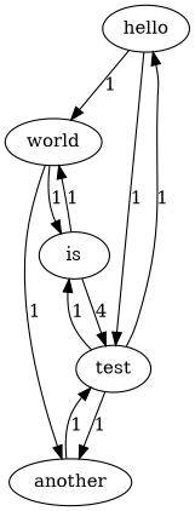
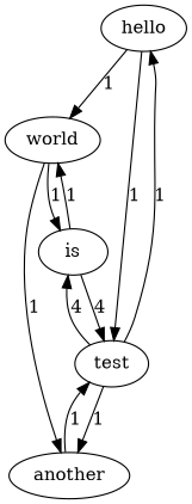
  digraph {
    hello
    world
    test
    is
    another
    hello -> world [label=1]
    hello -> test [label=1]
    world -> is [label=1]
    world -> another [label=1]
    test -> hello [label=1]
-   test -> is [label=1]
+   test -> is [label=4]
    test -> another [label=1]
    is -> world [label=1]
    is -> test [label=4]
    another -> test [label=1]
  }
